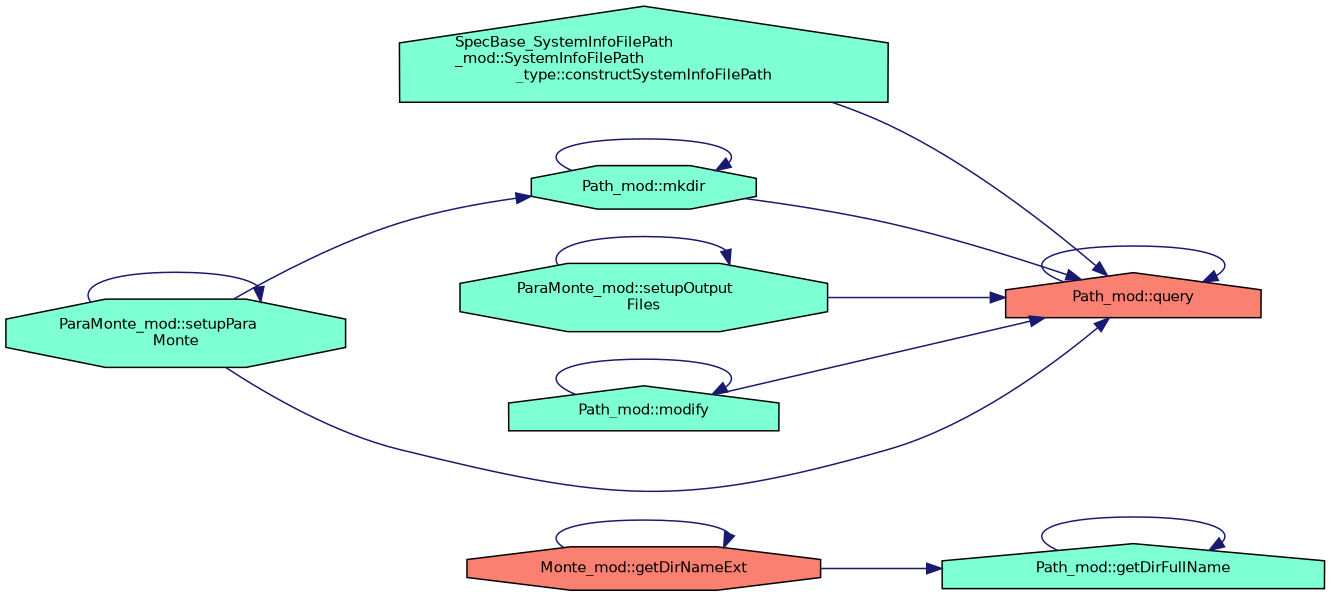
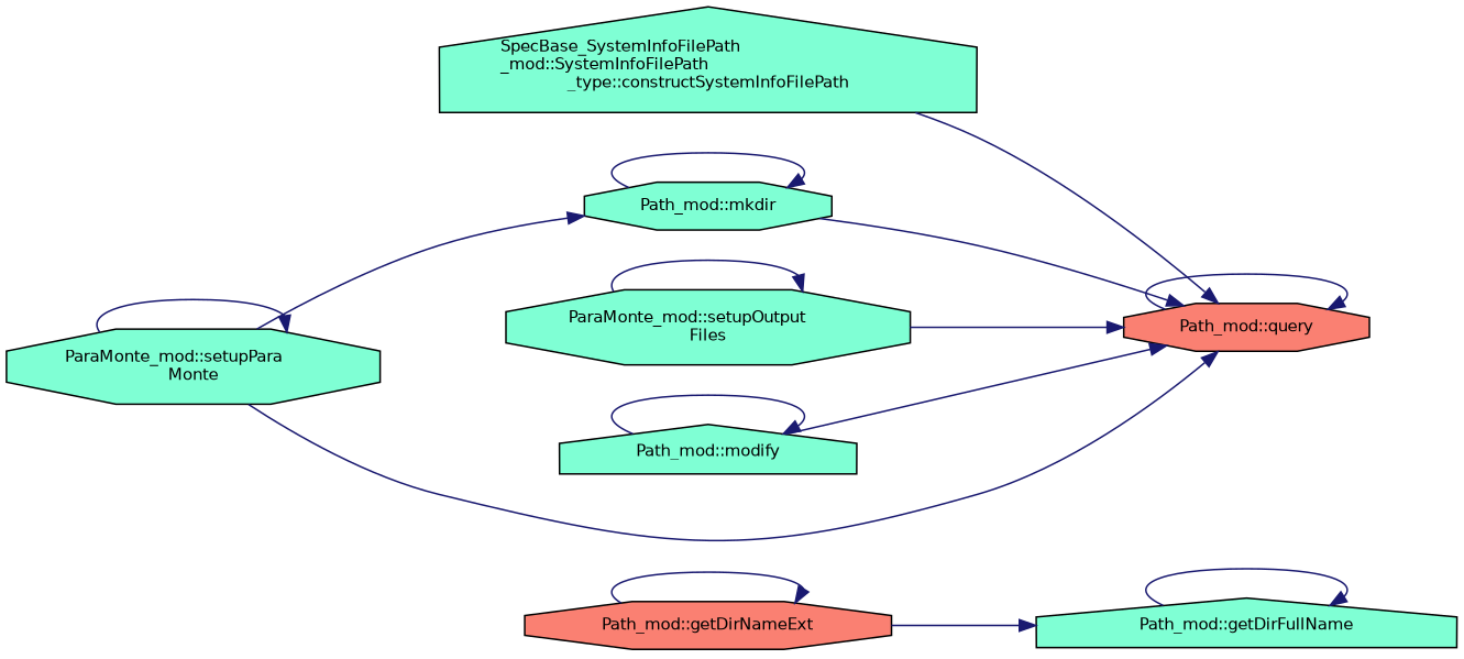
  digraph {
    rankdir=RL
    node [color=black fillcolor=aquamarine fontname=Helvetica fontsize=10 shape=house style=filled]
    edge [color=midnightblue dir=back fontname=Helvetica fontsize=10 labelfontname=Helvetica labelfontsize=10 style=solid]
    n1 [fontcolor=black height=0.2 label="Path_mod::getDirFullName" width=0.4]
-   n2 [fillcolor=salmon height=0.2 label="Monte_mod::getDirNameExt" shape=octagon width=0.4]
-   n3 [fillcolor=salmon height=0.2 label="Path_mod::query" width=0.4]
+   n2 [fillcolor=salmon height=0.2 label="Path_mod::getDirNameExt" shape=octagon width=0.4]
+   n3 [fillcolor=salmon height=0.2 label="Path_mod::query" shape=octagon width=0.4]
    n4 [height=0.2 label="SpecBase_SystemInfoFilePath\l_mod::SystemInfoFilePath\l_type::constructSystemInfoFilePath" width=0.4]
    n5 [height=0.2 label="Path_mod::mkdir" shape=octagon width=0.4]
    n6 [height=0.2 label="ParaMonte_mod::setupOutput\lFiles" shape=octagon width=0.4]
    n7 [height=0.2 label="Path_mod::modify" width=0.4]
    n8 [height=0.2 label="ParaMonte_mod::setupPara\lMonte" shape=octagon width=0.4]
    n1 -> n1
    n1 -> n2
    n2 -> n2
    n3 -> n3
    n3 -> n4
    n3 -> n5
    n3 -> n6
    n3 -> n7
    n3 -> n8
    n5 -> n5
    n5 -> n8
    n6 -> n6
    n7 -> n7
    n8 -> n8
  }
